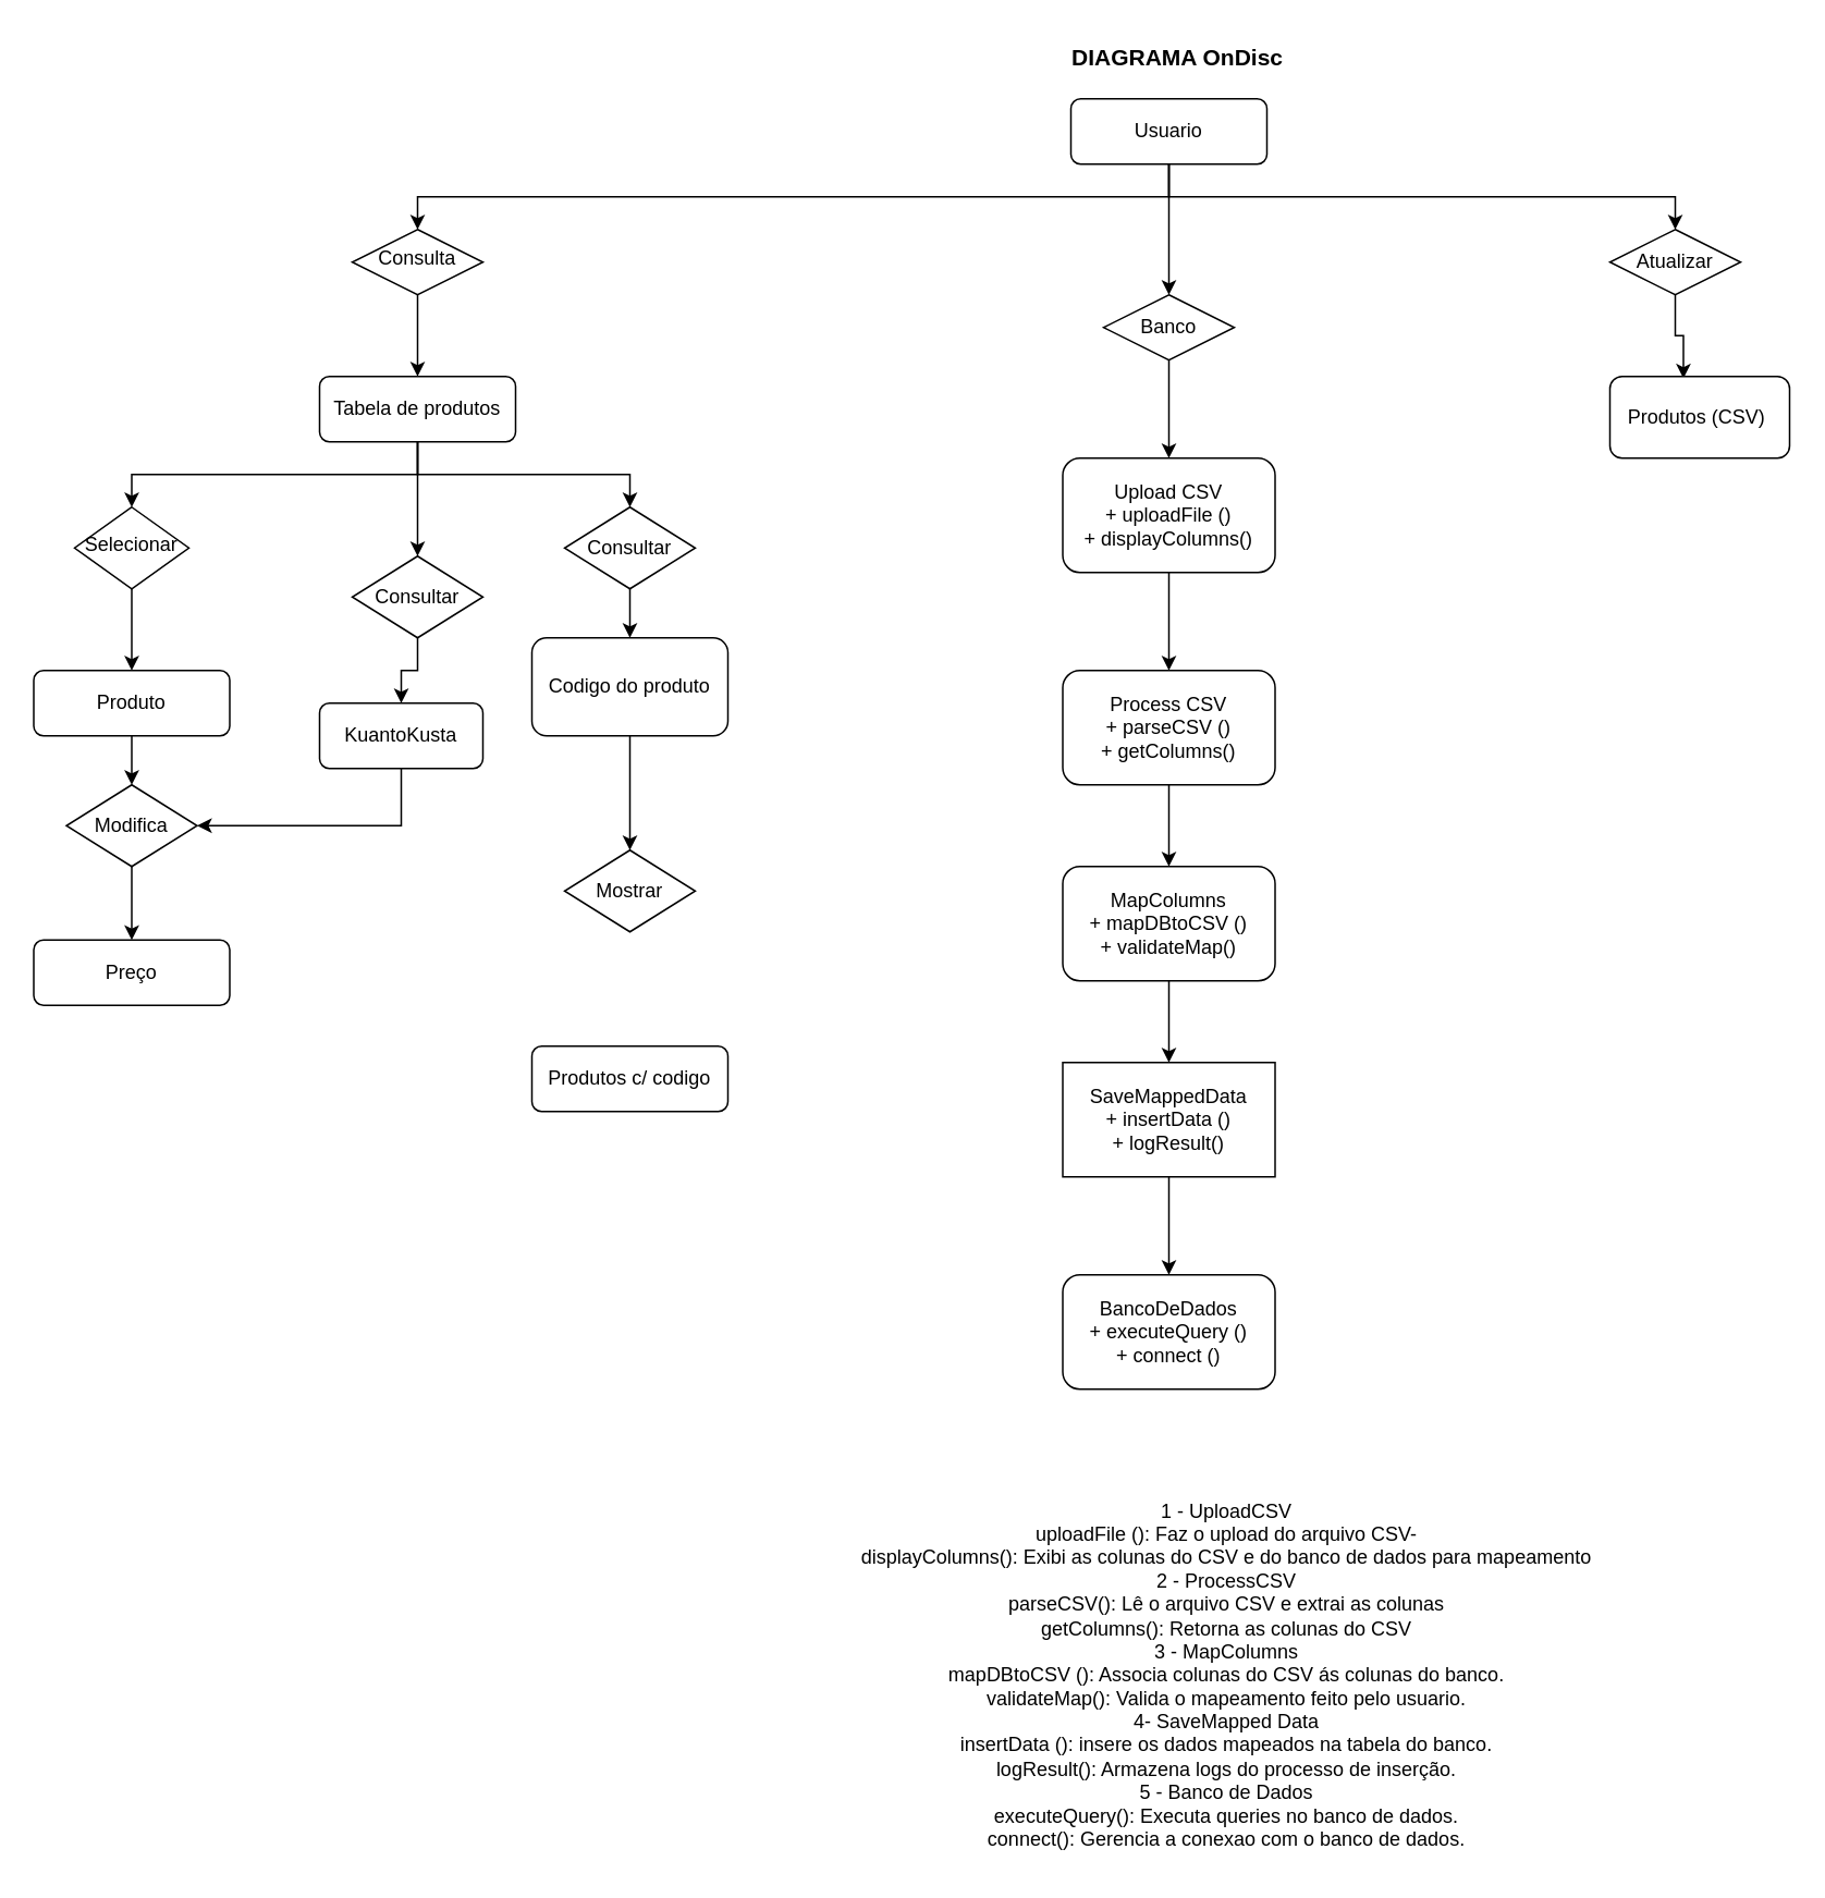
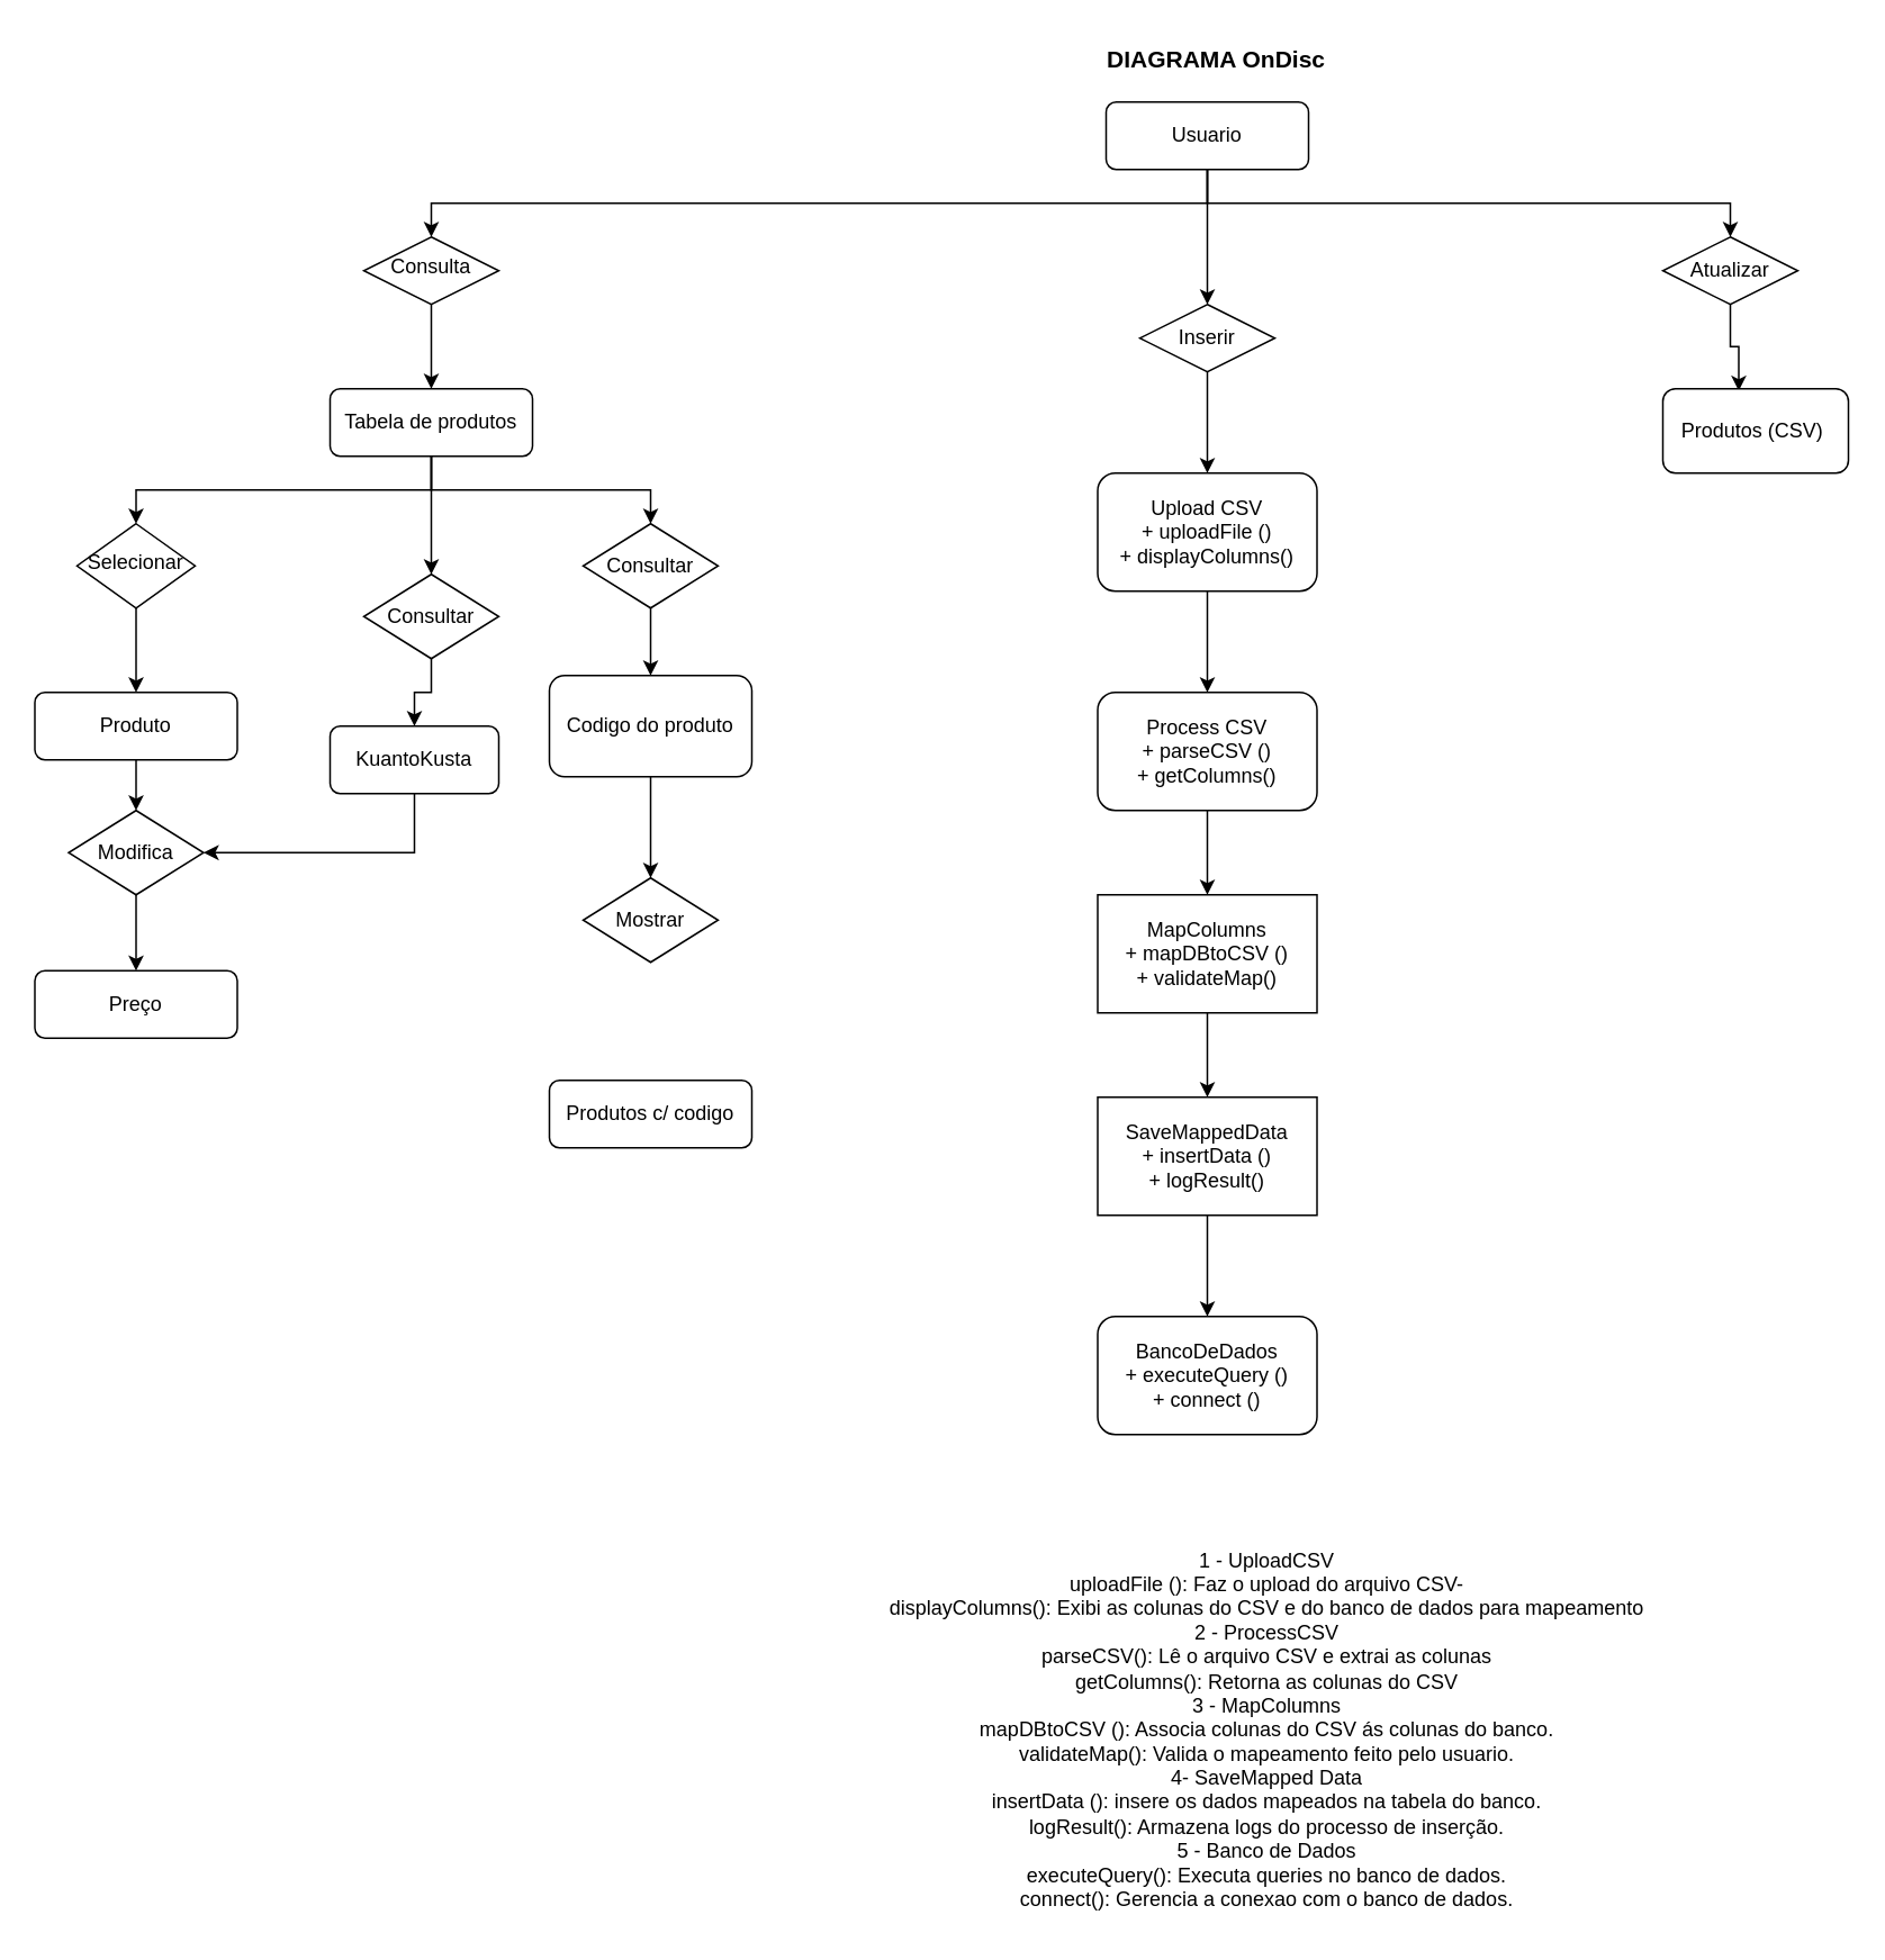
  <mxCell id="0" />
  <mxCell id="1" parent="0" />
  <mxCell id="2" style="edgeStyle=orthogonalEdgeStyle;rounded=0;orthogonalLoop=1;jettySize=auto;html=1;exitX=0.5;exitY=1;exitDx=0;exitDy=0;entryX=0.5;entryY=0;entryDx=0;entryDy=0;" parent="1" source="5" target="7" edge="1"><mxGeometry relative="1" as="geometry" /></mxCell>
  <mxCell id="3" style="edgeStyle=orthogonalEdgeStyle;rounded=0;orthogonalLoop=1;jettySize=auto;html=1;exitX=0.5;exitY=1;exitDx=0;exitDy=0;entryX=0.5;entryY=0;entryDx=0;entryDy=0;" parent="1" source="5" target="16" edge="1"><mxGeometry relative="1" as="geometry"><mxPoint x="205" y="120" as="targetPoint" /></mxGeometry></mxCell>
  <mxCell id="4" style="edgeStyle=orthogonalEdgeStyle;rounded=0;orthogonalLoop=1;jettySize=auto;html=1;exitX=0.5;exitY=1;exitDx=0;exitDy=0;entryX=0.5;entryY=0;entryDx=0;entryDy=0;" parent="1" source="5" target="19" edge="1"><mxGeometry relative="1" as="geometry"><mxPoint x="405" y="120" as="targetPoint" /></mxGeometry></mxCell>
  <mxCell id="5" value="Usuario" style="rounded=1;whiteSpace=wrap;html=1;fontSize=12;glass=0;strokeWidth=1;shadow=0;" parent="1" vertex="1"><mxGeometry x="655" y="60" width="120" height="40" as="geometry" /></mxCell>
  <mxCell id="6" style="edgeStyle=orthogonalEdgeStyle;rounded=0;orthogonalLoop=1;jettySize=auto;html=1;exitX=0.5;exitY=1;exitDx=0;exitDy=0;entryX=0.5;entryY=0;entryDx=0;entryDy=0;" parent="1" source="7" target="11" edge="1"><mxGeometry relative="1" as="geometry" /></mxCell>
  <mxCell id="7" value="Consulta" style="rhombus;whiteSpace=wrap;html=1;shadow=0;fontFamily=Helvetica;fontSize=12;align=center;strokeWidth=1;spacing=6;spacingTop=-4;" parent="1" vertex="1"><mxGeometry x="215" y="140" width="80" height="40" as="geometry" /></mxCell>
  <mxCell id="8" style="edgeStyle=orthogonalEdgeStyle;rounded=0;orthogonalLoop=1;jettySize=auto;html=1;exitX=0.5;exitY=1;exitDx=0;exitDy=0;entryX=0.5;entryY=0;entryDx=0;entryDy=0;" parent="1" source="11" target="13" edge="1"><mxGeometry relative="1" as="geometry" /></mxCell>
  <mxCell id="9" style="edgeStyle=orthogonalEdgeStyle;rounded=0;orthogonalLoop=1;jettySize=auto;html=1;exitX=0.5;exitY=1;exitDx=0;exitDy=0;" parent="1" source="11" target="24" edge="1"><mxGeometry relative="1" as="geometry"><mxPoint x="45" y="280" as="targetPoint" /></mxGeometry></mxCell>
  <mxCell id="10" style="edgeStyle=orthogonalEdgeStyle;rounded=0;orthogonalLoop=1;jettySize=auto;html=1;exitX=0.5;exitY=1;exitDx=0;exitDy=0;entryX=0.5;entryY=0;entryDx=0;entryDy=0;" parent="1" source="11" target="30" edge="1"><mxGeometry relative="1" as="geometry"><mxPoint x="165" y="280" as="targetPoint" /></mxGeometry></mxCell>
  <mxCell id="11" value="Tabela de produtos" style="rounded=1;whiteSpace=wrap;html=1;fontSize=12;glass=0;strokeWidth=1;shadow=0;" parent="1" vertex="1"><mxGeometry x="195" y="230" width="120" height="40" as="geometry" /></mxCell>
  <mxCell id="12" style="edgeStyle=orthogonalEdgeStyle;rounded=0;orthogonalLoop=1;jettySize=auto;html=1;exitX=0.5;exitY=1;exitDx=0;exitDy=0;entryX=0.5;entryY=0;entryDx=0;entryDy=0;" parent="1" source="13" target="14" edge="1"><mxGeometry relative="1" as="geometry" /></mxCell>
  <mxCell id="13" value="Selecionar" style="rhombus;whiteSpace=wrap;html=1;shadow=0;fontFamily=Helvetica;fontSize=12;align=center;strokeWidth=1;spacing=6;spacingTop=-4;" parent="1" vertex="1"><mxGeometry x="45" y="310" width="70" height="50" as="geometry" /></mxCell>
  <mxCell id="14" value="Produto" style="rounded=1;whiteSpace=wrap;html=1;fontSize=12;glass=0;strokeWidth=1;shadow=0;" parent="1" vertex="1"><mxGeometry x="20" y="410" width="120" height="40" as="geometry" /></mxCell>
  <mxCell id="15" style="edgeStyle=orthogonalEdgeStyle;rounded=0;orthogonalLoop=1;jettySize=auto;html=1;exitX=0.5;exitY=1;exitDx=0;exitDy=0;entryX=0.5;entryY=0;entryDx=0;entryDy=0;" parent="1" source="16" target="17" edge="1"><mxGeometry relative="1" as="geometry"><mxPoint x="235" y="189" as="targetPoint" /></mxGeometry></mxCell>
- <mxCell id="16" value="Banco" style="rhombus;whiteSpace=wrap;html=1;" parent="1" vertex="1"><mxGeometry x="675" y="180" width="80" height="40" as="geometry" /></mxCell>
+ <mxCell id="16" value="Inserir" style="rhombus;whiteSpace=wrap;html=1;" parent="1" vertex="1"><mxGeometry x="675" y="180" width="80" height="40" as="geometry" /></mxCell>
  <mxCell id="17" value="Upload CSV&lt;br&gt;+ uploadFile ()&lt;br&gt;+ displayColumns()" style="rounded=1;whiteSpace=wrap;html=1;" parent="1" vertex="1"><mxGeometry x="650" y="280" width="130" height="70" as="geometry" /></mxCell>
  <mxCell id="18" style="edgeStyle=orthogonalEdgeStyle;rounded=0;orthogonalLoop=1;jettySize=auto;html=1;exitX=0.5;exitY=1;exitDx=0;exitDy=0;entryX=0.409;entryY=0.025;entryDx=0;entryDy=0;entryPerimeter=0;" parent="1" source="19" target="20" edge="1"><mxGeometry relative="1" as="geometry"><mxPoint x="405" y="190" as="targetPoint" /></mxGeometry></mxCell>
  <mxCell id="19" value="Atualizar" style="rhombus;whiteSpace=wrap;html=1;" parent="1" vertex="1"><mxGeometry x="985" y="140" width="80" height="40" as="geometry" /></mxCell>
  <mxCell id="20" value="Produtos (CSV)&amp;nbsp;" style="rounded=1;whiteSpace=wrap;html=1;" parent="1" vertex="1"><mxGeometry x="985" y="230" width="110" height="50" as="geometry" /></mxCell>
  <mxCell id="21" style="edgeStyle=orthogonalEdgeStyle;rounded=0;orthogonalLoop=1;jettySize=auto;html=1;exitX=0.5;exitY=1;exitDx=0;exitDy=0;entryX=1;entryY=0.5;entryDx=0;entryDy=0;" parent="1" source="22" target="27" edge="1"><mxGeometry relative="1" as="geometry"><mxPoint x="75" y="420" as="targetPoint" /></mxGeometry></mxCell>
  <mxCell id="22" value="KuantoKusta" style="rounded=1;whiteSpace=wrap;html=1;" parent="1" vertex="1"><mxGeometry x="195" y="430" width="100" height="40" as="geometry" /></mxCell>
  <mxCell id="23" style="edgeStyle=orthogonalEdgeStyle;rounded=0;orthogonalLoop=1;jettySize=auto;html=1;exitX=0.5;exitY=1;exitDx=0;exitDy=0;entryX=0.5;entryY=0;entryDx=0;entryDy=0;" parent="1" source="24" edge="1" target="22"><mxGeometry relative="1" as="geometry"><mxPoint x="35" y="359" as="targetPoint" /></mxGeometry></mxCell>
  <mxCell id="24" value="Consultar" style="rhombus;whiteSpace=wrap;html=1;" parent="1" vertex="1"><mxGeometry x="215" y="340" width="80" height="50" as="geometry" /></mxCell>
  <mxCell id="25" value="" style="endArrow=classic;html=1;rounded=0;exitX=0.5;exitY=1;exitDx=0;exitDy=0;entryX=0.5;entryY=0;entryDx=0;entryDy=0;" parent="1" source="14" target="27" edge="1"><mxGeometry width="50" height="50" relative="1" as="geometry"><mxPoint x="-75" y="480" as="sourcePoint" /><mxPoint x="-55" y="410" as="targetPoint" /></mxGeometry></mxCell>
  <mxCell id="26" value="Preço" style="rounded=1;whiteSpace=wrap;html=1;" parent="1" vertex="1"><mxGeometry x="20" y="575" width="120" height="40" as="geometry" /></mxCell>
  <mxCell id="27" value="Modifica" style="rhombus;whiteSpace=wrap;html=1;" parent="1" vertex="1"><mxGeometry x="40" y="480" width="80" height="50" as="geometry" /></mxCell>
  <mxCell id="28" value="" style="endArrow=classic;html=1;rounded=0;exitX=0.5;exitY=1;exitDx=0;exitDy=0;entryX=0.5;entryY=0;entryDx=0;entryDy=0;" parent="1" source="27" target="26" edge="1"><mxGeometry width="50" height="50" relative="1" as="geometry"><mxPoint x="45" y="460" as="sourcePoint" /><mxPoint x="95" y="410" as="targetPoint" /></mxGeometry></mxCell>
  <mxCell id="29" style="edgeStyle=orthogonalEdgeStyle;rounded=0;orthogonalLoop=1;jettySize=auto;html=1;exitX=0.5;exitY=1;exitDx=0;exitDy=0;entryX=0.5;entryY=0;entryDx=0;entryDy=0;" parent="1" source="30" edge="1" target="32"><mxGeometry relative="1" as="geometry"><mxPoint x="165" y="360" as="targetPoint" /></mxGeometry></mxCell>
  <mxCell id="30" value="Consultar" style="rhombus;whiteSpace=wrap;html=1;" parent="1" vertex="1"><mxGeometry x="345" y="310" width="80" height="50" as="geometry" /></mxCell>
  <mxCell id="31" style="edgeStyle=orthogonalEdgeStyle;rounded=0;orthogonalLoop=1;jettySize=auto;html=1;exitX=0.5;exitY=1;exitDx=0;exitDy=0;entryX=0.5;entryY=0;entryDx=0;entryDy=0;" parent="1" source="32" edge="1" target="33"><mxGeometry relative="1" as="geometry"><mxPoint x="175" y="450" as="targetPoint" /></mxGeometry></mxCell>
- <mxCell id="32" value="Codigo do produto" style="rounded=1;whiteSpace=wrap;html=1;" parent="1" vertex="1"><mxGeometry x="325" y="390" width="120" height="60" as="geometry" /></mxCell>
+ <mxCell id="32" value="Codigo do produto" style="rounded=1;whiteSpace=wrap;html=1;" parent="1" vertex="1"><mxGeometry x="325" y="400" width="120" height="60" as="geometry" /></mxCell>
  <mxCell id="33" value="Mostrar" style="rhombus;whiteSpace=wrap;html=1;" parent="1" vertex="1"><mxGeometry x="345" y="520" width="80" height="50" as="geometry" /></mxCell>
  <mxCell id="34" value="Produtos c/ codigo" style="rounded=1;whiteSpace=wrap;html=1;" parent="1" vertex="1"><mxGeometry x="325" y="640" width="120" height="40" as="geometry" /></mxCell>
  <mxCell id="35" value="&lt;b&gt;&lt;font style=&quot;font-size: 14px;&quot;&gt;DIAGRAMA OnDisc&lt;/font&gt;&lt;/b&gt;" style="text;html=1;align=center;verticalAlign=middle;resizable=0;points=[];autosize=1;strokeColor=none;fillColor=none;" parent="1" vertex="1"><mxGeometry x="645" y="20" width="150" height="30" as="geometry" /></mxCell>
  <mxCell id="36" style="edgeStyle=orthogonalEdgeStyle;rounded=0;orthogonalLoop=1;jettySize=auto;html=1;exitX=0.5;exitY=1;exitDx=0;exitDy=0;entryX=0.5;entryY=0;entryDx=0;entryDy=0;" edge="1" parent="1" source="17" target="37"><mxGeometry relative="1" as="geometry"><mxPoint x="370" y="380" as="targetPoint" /><mxPoint x="369.57" y="320" as="sourcePoint" /></mxGeometry></mxCell>
  <mxCell id="37" value="Process CSV&lt;br&gt;+ parseCSV ()&lt;br&gt;+ getColumns()" style="rounded=1;whiteSpace=wrap;html=1;" vertex="1" parent="1"><mxGeometry x="650" y="410" width="130" height="70" as="geometry" /></mxCell>
  <mxCell id="38" style="edgeStyle=orthogonalEdgeStyle;rounded=0;orthogonalLoop=1;jettySize=auto;html=1;exitX=0.5;exitY=1;exitDx=0;exitDy=0;entryX=0.5;entryY=0;entryDx=0;entryDy=0;" edge="1" parent="1" source="37" target="39"><mxGeometry relative="1" as="geometry"><mxPoint x="370" y="490" as="targetPoint" /><mxPoint x="369.57" y="450" as="sourcePoint" /></mxGeometry></mxCell>
- <mxCell id="39" value="MapColumns&lt;br&gt;+ mapDBtoCSV ()&lt;br&gt;+ validateMap()" style="rounded=1;whiteSpace=wrap;html=1;" vertex="1" parent="1"><mxGeometry x="650" y="530" width="130" height="70" as="geometry" /></mxCell>
+ <mxCell id="39" value="MapColumns&lt;br&gt;+ mapDBtoCSV ()&lt;br&gt;+ validateMap()" style="whiteSpace=wrap;html=1;rounded=0;" vertex="1" parent="1"><mxGeometry x="650" y="530" width="130" height="70" as="geometry" /></mxCell>
  <mxCell id="40" style="edgeStyle=orthogonalEdgeStyle;rounded=0;orthogonalLoop=1;jettySize=auto;html=1;exitX=0.5;exitY=1;exitDx=0;exitDy=0;entryX=0.5;entryY=0;entryDx=0;entryDy=0;" edge="1" parent="1" source="39" target="41"><mxGeometry relative="1" as="geometry"><mxPoint x="369.57" y="610" as="targetPoint" /><mxPoint x="369.57" y="570" as="sourcePoint" /></mxGeometry></mxCell>
  <mxCell id="41" value="SaveMappedData&lt;br&gt;+ insertData ()&lt;br&gt;+ logResult()" style="whiteSpace=wrap;html=1;rounded=0;" vertex="1" parent="1"><mxGeometry x="650" y="650" width="130" height="70" as="geometry" /></mxCell>
  <mxCell id="42" value="BancoDeDados&lt;br&gt;+ executeQuery ()&lt;br&gt;+ connect ()" style="rounded=1;whiteSpace=wrap;html=1;" vertex="1" parent="1"><mxGeometry x="650" y="780" width="130" height="70" as="geometry" /></mxCell>
  <mxCell id="43" value="1 - UploadCSV&lt;br&gt;uploadFile (): Faz o upload do arquivo CSV-&lt;br&gt;displayColumns(): Exibi as colunas do CSV e do banco de dados para mapeamento&lt;br&gt;2 - ProcessCSV&lt;br&gt;parseCSV(): Lê o arquivo CSV e extrai as colunas&lt;br&gt;getColumns(): Retorna as colunas do CSV&lt;br&gt;3 - MapColumns&lt;br&gt;mapDBtoCSV (): Associa colunas do CSV ás colunas do banco.&lt;br&gt;validateMap(): Valida o mapeamento feito pelo usuario.&lt;br&gt;4- SaveMapped Data&lt;br&gt;insertData (): insere os dados mapeados na tabela do banco.&lt;br&gt;logResult(): Armazena logs do processo de inserção.&lt;br&gt;5 - Banco de Dados&lt;br&gt;executeQuery(): Executa queries no banco de dados.&lt;br&gt;connect(): Gerencia a conexao com o banco de dados.&lt;br&gt;" style="text;html=1;align=center;verticalAlign=middle;resizable=0;points=[];autosize=1;strokeColor=none;fillColor=none;" vertex="1" parent="1"><mxGeometry x="515" y="910" width="470" height="230" as="geometry" /></mxCell>
  <mxCell id="44" style="edgeStyle=orthogonalEdgeStyle;rounded=0;orthogonalLoop=1;jettySize=auto;html=1;exitX=0.5;exitY=1;exitDx=0;exitDy=0;entryX=0.5;entryY=0;entryDx=0;entryDy=0;" edge="1" parent="1" source="41" target="42"><mxGeometry relative="1" as="geometry"><mxPoint x="719" y="780" as="targetPoint" /><mxPoint x="719.29" y="730" as="sourcePoint" /></mxGeometry></mxCell>
